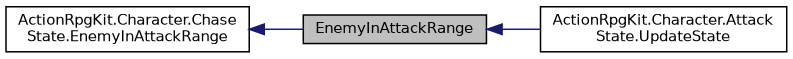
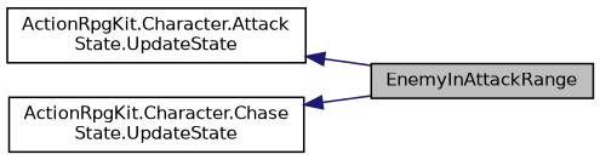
  digraph {
    rankdir=LR
    node [color=black fillcolor=white fontname=Helvetica fontsize=10 shape=record style=filled]
    edge [color=midnightblue dir=back fontname=Helvetica fontsize=10 labelfontname=Helvetica labelfontsize=10 style=solid]
    n1 [fillcolor=grey75 fontcolor=black height=0.2 label=EnemyInAttackRange width=0.4]
    n2 [height=0.2 label="ActionRpgKit.Character.Attack\lState.UpdateState" width=0.4]
-   n3 [height=0.2 label="ActionRpgKit.Character.Chase\lState.EnemyInAttackRange" width=0.4]
-   n1 -> n2
+   n3 [height=0.2 label="ActionRpgKit.Character.Chase\lState.UpdateState" width=0.4]
+   n2 -> n1
    n3 -> n1
  }
